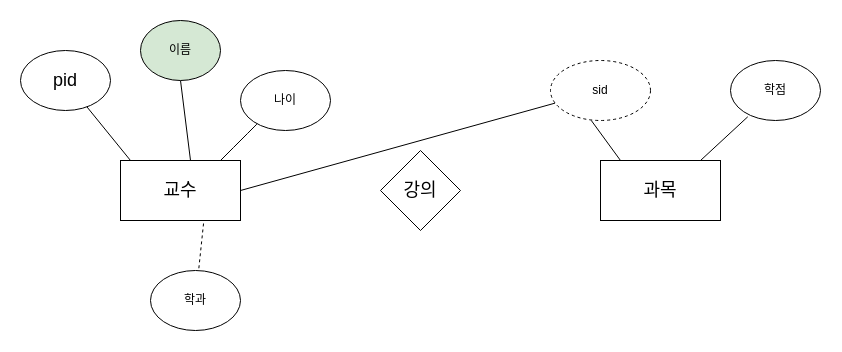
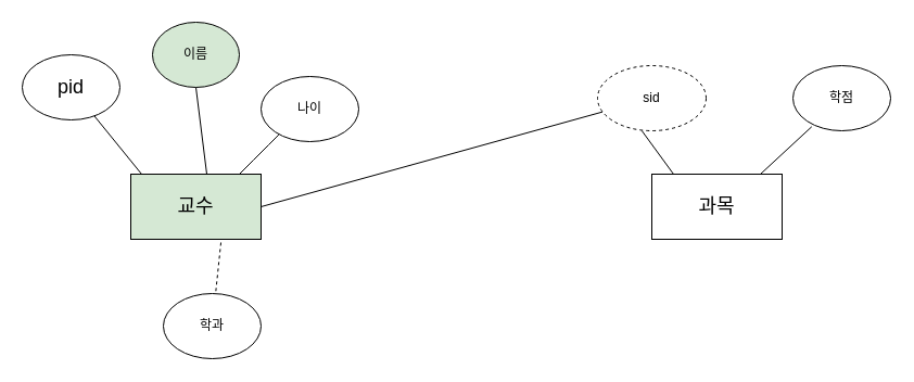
  <mxCell id="0" />
  <mxCell id="1" parent="0" />
- <mxCell id="2" value="&lt;font style=&quot;font-size: 18px&quot;&gt;교수&lt;/font&gt;" style="rounded=0;whiteSpace=wrap;html=1;" vertex="1" parent="1"><mxGeometry x="120" y="160" width="120" height="60" as="geometry" /></mxCell>
+ <mxCell id="2" value="&lt;font style=&quot;font-size: 18px&quot;&gt;교수&lt;/font&gt;" style="rounded=0;whiteSpace=wrap;html=1;fillColor=#d5e8d4;" vertex="1" parent="1"><mxGeometry x="120" y="160" width="120" height="60" as="geometry" /></mxCell>
  <mxCell id="3" value="&lt;font style=&quot;font-size: 18px&quot;&gt;과목&lt;/font&gt;" style="rounded=0;whiteSpace=wrap;html=1;" vertex="1" parent="1"><mxGeometry x="600" y="160" width="120" height="60" as="geometry" /></mxCell>
  <mxCell id="4" value="" style="endArrow=none;html=1;exitX=1;exitY=0.5;exitDx=0;exitDy=0;" edge="1" parent="1" source="2" target="14"><mxGeometry width="50" height="50" relative="1" as="geometry"><mxPoint x="540" y="220" as="sourcePoint" /><mxPoint x="350" y="190" as="targetPoint" /></mxGeometry></mxCell>
- <mxCell id="5" value="&lt;font style=&quot;font-size: 18px&quot;&gt;강의&lt;/font&gt;" style="rhombus;whiteSpace=wrap;html=1;" vertex="1" parent="1"><mxGeometry x="380" y="150" width="80" height="80" as="geometry" /></mxCell>
  <mxCell id="6" value="" style="endArrow=none;html=1;" edge="1" parent="1" target="13"><mxGeometry width="50" height="50" relative="1" as="geometry"><mxPoint x="220" y="160" as="sourcePoint" /><mxPoint x="270" y="110" as="targetPoint" /><Array as="points"><mxPoint x="240" y="140" /><mxPoint x="260" y="120" /></Array></mxGeometry></mxCell>
  <mxCell id="7" value="" style="endArrow=none;html=1;entryX=0.5;entryY=1;entryDx=0;entryDy=0;" edge="1" parent="1" target="17"><mxGeometry width="50" height="50" relative="1" as="geometry"><mxPoint x="190" y="160" as="sourcePoint" /><mxPoint x="190" y="80" as="targetPoint" /></mxGeometry></mxCell>
  <mxCell id="8" value="" style="endArrow=none;html=1;exitX=0.692;exitY=1.05;exitDx=0;exitDy=0;exitPerimeter=0;dashed=1;" edge="1" parent="1" source="2" target="12"><mxGeometry width="50" height="50" relative="1" as="geometry"><mxPoint x="180" y="280" as="sourcePoint" /><mxPoint x="170" y="220" as="targetPoint" /><Array as="points" /></mxGeometry></mxCell>
  <mxCell id="9" value="" style="endArrow=none;html=1;entryX=0.192;entryY=0.938;entryDx=0;entryDy=0;entryPerimeter=0;" edge="1" parent="1" target="15"><mxGeometry width="50" height="50" relative="1" as="geometry"><mxPoint x="700" y="160" as="sourcePoint" /><mxPoint x="750" y="110" as="targetPoint" /></mxGeometry></mxCell>
  <mxCell id="10" value="" style="endArrow=none;html=1;entryX=0.408;entryY=1;entryDx=0;entryDy=0;entryPerimeter=0;" edge="1" parent="1" target="14"><mxGeometry width="50" height="50" relative="1" as="geometry"><mxPoint x="620" y="160" as="sourcePoint" /><mxPoint x="670" y="110" as="targetPoint" /><Array as="points" /></mxGeometry></mxCell>
  <mxCell id="11" value="" style="endArrow=none;html=1;" edge="1" parent="1" target="16"><mxGeometry width="50" height="50" relative="1" as="geometry"><mxPoint x="130" y="160" as="sourcePoint" /><mxPoint x="110" y="100" as="targetPoint" /></mxGeometry></mxCell>
  <mxCell id="12" value="학과" style="ellipse;whiteSpace=wrap;html=1;" vertex="1" parent="1"><mxGeometry x="150" y="270" width="90" height="60" as="geometry" /></mxCell>
  <mxCell id="13" value="나이" style="ellipse;whiteSpace=wrap;html=1;" vertex="1" parent="1"><mxGeometry x="240" y="70" width="90" height="60" as="geometry" /></mxCell>
  <mxCell id="14" value="sid" style="ellipse;whiteSpace=wrap;html=1;dashed=1;" vertex="1" parent="1"><mxGeometry x="550" y="60" width="100" height="60" as="geometry" /></mxCell>
  <mxCell id="15" value="학점" style="ellipse;whiteSpace=wrap;html=1;" vertex="1" parent="1"><mxGeometry x="730" y="60" width="90" height="60" as="geometry" /></mxCell>
  <mxCell id="16" value="&lt;font style=&quot;font-size: 18px&quot;&gt;pid&lt;/font&gt;" style="ellipse;whiteSpace=wrap;html=1;" vertex="1" parent="1"><mxGeometry x="20" y="50" width="90" height="60" as="geometry" /></mxCell>
  <mxCell id="17" value="이름" style="ellipse;whiteSpace=wrap;html=1;fillColor=#d5e8d4;" vertex="1" parent="1"><mxGeometry x="140" y="20" width="80" height="60" as="geometry" /></mxCell>
